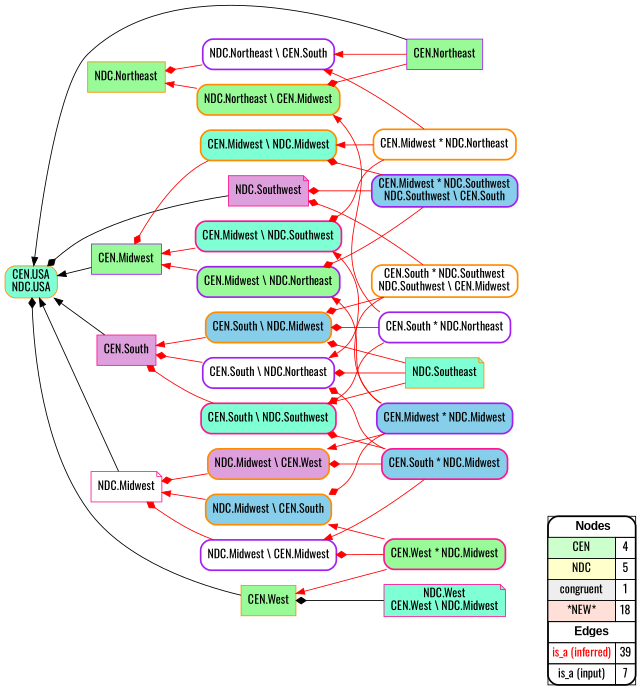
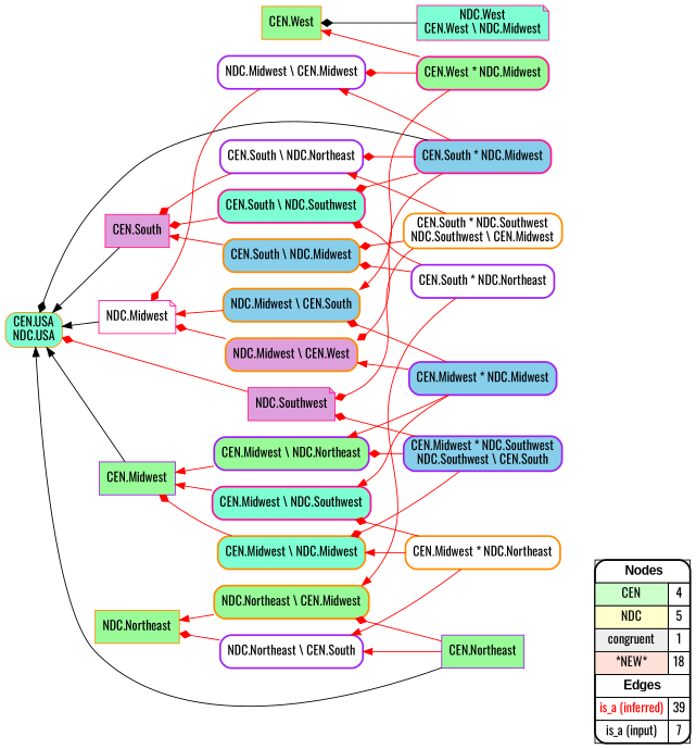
  digraph {
    fontname=Oswald
    rankdir=RL
    node [fillcolor=white fontname=Oswald shape=box style="filled,rounded,bold" color=darkorange]
    edge [arrowhead=diamond color="#FF0000" constraint=true fontname=Oswald penwidth=1 style=solid]
    n1 [label=<   <TABLE BORDER="0" CELLBORDER="1" CELLSPACING="0" CELLPADDING="4">  <TR> <TD COLSPAN="2"><font face="Arial Black"> Nodes</font></TD> </TR>  <TR>   <TD bgcolor="#CCFFCC" fontname="helvetica">CEN</TD>   <TD>4</TD>   </TR>  <TR>   <TD bgcolor="#FFFFCC" fontname="helvetica">NDC</TD>   <TD>5</TD>   </TR>  <TR>   <TD bgcolor="#EEEEEE" fontname="helvetica">congruent</TD>   <TD>1</TD>   </TR>  <TR>   <TD bgcolor="#FFE0D8" fontname="helvetica">*NEW*</TD>   <TD>18</TD>   </TR>  <TR> <TD COLSPAN="2"><font face = "Arial Black"> Edges </font></TD> </TR>  <TR>   <TD><font color ="#FF0000">is_a (inferred)</font></TD><TD>39</TD> </TR> <TR>   <TD><font color ="#000000">is_a (input)</font></TD><TD>7</TD> </TR> </TABLE>   > margin=0 color=""]
    "CEN.West" [fillcolor=palegreen style=filled]
    "CEN.USA\nNDC.USA" [fillcolor=aquamarine style="filled,rounded"]
    "CEN.Northeast" [color=purple fillcolor=palegreen style=filled]
    "NDC.Northeast \\ CEN.Midwest" [fillcolor=palegreen]
    "NDC.Northeast \\ CEN.South" [color=purple]
    "NDC.Northeast" [fillcolor=palegreen style=filled]
    "CEN.Midwest" [color=purple fillcolor=palegreen style=filled]
    "CEN.South" [color=deeppink fillcolor=plum style=filled]
    "NDC.West\nCEN.West \\ NDC.Midwest" [color=deeppink fillcolor=aquamarine shape=note style=filled]
-   "NDC.Southeast" [fillcolor=aquamarine shape=note style=filled]
    "CEN.South \\ NDC.Southwest" [color=deeppink fillcolor=aquamarine]
    "CEN.South \\ NDC.Northeast" [color=purple]
    "CEN.South \\ NDC.Midwest" [fillcolor=skyblue]
    "NDC.Midwest" [color=deeppink shape=note style=filled]
    "NDC.Southwest" [color=deeppink fillcolor=plum shape=note style=filled]
    "CEN.Midwest * NDC.Northeast"
    "CEN.Midwest \\ NDC.Southwest" [color=deeppink fillcolor=aquamarine]
    "CEN.Midwest \\ NDC.Midwest" [fillcolor=aquamarine]
    "CEN.South * NDC.Midwest" [color=deeppink fillcolor=skyblue]
    "NDC.Midwest \\ CEN.West" [fillcolor=plum]
    "NDC.Midwest \\ CEN.Midwest" [color=purple]
    "CEN.Midwest * NDC.Midwest" [color=purple fillcolor=skyblue]
    "NDC.Midwest \\ CEN.South" [fillcolor=skyblue]
    "CEN.Midwest \\ NDC.Northeast" [color=purple fillcolor=palegreen]
    "CEN.South * NDC.Southwest\nNDC.Southwest \\ CEN.Midwest"
    "CEN.West * NDC.Midwest" [color=deeppink fillcolor=palegreen]
    "CEN.South * NDC.Northeast" [color=purple]
    "CEN.Midwest * NDC.Southwest\nNDC.Southwest \\ CEN.South" [color=purple fillcolor=skyblue]
    subgraph sub_1 {
      rank=source
      n1
    }
-   "CEN.West" -> "CEN.USA\nNDC.USA" [color="#000000"]
+   "CEN.South * NDC.Midwest" -> "CEN.USA\nNDC.USA" [color="#000000"]
    "CEN.Northeast" -> "CEN.USA\nNDC.USA" [arrowhead=normal color="#000000"]
    "CEN.Northeast" -> "NDC.Northeast \\ CEN.Midwest"
    "CEN.Northeast" -> "NDC.Northeast \\ CEN.South" [arrowhead=normal]
    "NDC.Northeast \\ CEN.Midwest" -> "NDC.Northeast" [arrowhead=normal]
    "NDC.Northeast \\ CEN.South" -> "NDC.Northeast"
    "CEN.Midwest" -> "CEN.USA\nNDC.USA" [arrowhead=normal color="#000000"]
    "CEN.South" -> "CEN.USA\nNDC.USA" [arrowhead=normal color="#000000"]
    "NDC.West\nCEN.West \\ NDC.Midwest" -> "CEN.West" [color="#000000"]
-   "NDC.Southeast" -> "CEN.South \\ NDC.Southwest" [arrowhead=normal]
-   "NDC.Southeast" -> "CEN.South \\ NDC.Northeast"
-   "NDC.Southeast" -> "CEN.South \\ NDC.Midwest"
    "CEN.South \\ NDC.Southwest" -> "CEN.South"
    "CEN.South \\ NDC.Northeast" -> "CEN.South"
    "CEN.South \\ NDC.Midwest" -> "CEN.South" [arrowhead=normal]
    "NDC.Midwest" -> "CEN.USA\nNDC.USA" [arrowhead=normal color="#000000"]
-   "NDC.Southwest" -> "CEN.USA\nNDC.USA" [color="#000000"]
+   "NDC.Southwest" -> "CEN.USA\nNDC.USA"
    "CEN.Midwest * NDC.Northeast" -> "NDC.Northeast \\ CEN.South" [arrowhead=normal]
    "CEN.Midwest * NDC.Northeast" -> "CEN.Midwest \\ NDC.Southwest"
    "CEN.Midwest * NDC.Northeast" -> "CEN.Midwest \\ NDC.Midwest" [arrowhead=normal]
    "CEN.Midwest \\ NDC.Southwest" -> "CEN.Midwest" [arrowhead=normal]
    "CEN.Midwest \\ NDC.Midwest" -> "CEN.Midwest"
    "CEN.South * NDC.Midwest" -> "CEN.South \\ NDC.Southwest"
    "CEN.South * NDC.Midwest" -> "CEN.South \\ NDC.Northeast"
    "CEN.South * NDC.Midwest" -> "NDC.Midwest \\ CEN.West"
    "CEN.South * NDC.Midwest" -> "NDC.Midwest \\ CEN.Midwest" [arrowhead=normal]
    "NDC.Midwest \\ CEN.West" -> "NDC.Midwest"
    "NDC.Midwest \\ CEN.Midwest" -> "NDC.Midwest"
    "CEN.Midwest * NDC.Midwest" -> "CEN.Midwest \\ NDC.Southwest" [arrowhead=normal]
    "CEN.Midwest * NDC.Midwest" -> "NDC.Midwest \\ CEN.West" [arrowhead=normal]
    "CEN.Midwest * NDC.Midwest" -> "NDC.Midwest \\ CEN.South"
    "CEN.Midwest * NDC.Midwest" -> "CEN.Midwest \\ NDC.Northeast" [arrowhead=normal]
    "NDC.Midwest \\ CEN.South" -> "NDC.Midwest" [arrowhead=normal]
    "CEN.Midwest \\ NDC.Northeast" -> "CEN.Midwest" [arrowhead=normal]
    "CEN.South * NDC.Southwest\nNDC.Southwest \\ CEN.Midwest" -> "CEN.South \\ NDC.Northeast" [arrowhead=normal]
    "CEN.South * NDC.Southwest\nNDC.Southwest \\ CEN.Midwest" -> "CEN.South \\ NDC.Midwest"
    "CEN.South * NDC.Southwest\nNDC.Southwest \\ CEN.Midwest" -> "NDC.Southwest"
    "CEN.West * NDC.Midwest" -> "CEN.West" [arrowhead=normal]
    "CEN.West * NDC.Midwest" -> "NDC.Midwest \\ CEN.Midwest"
    "CEN.West * NDC.Midwest" -> "NDC.Midwest \\ CEN.South" [arrowhead=normal]
    "CEN.South * NDC.Northeast" -> "NDC.Northeast \\ CEN.Midwest" [arrowhead=normal]
    "CEN.South * NDC.Northeast" -> "CEN.South \\ NDC.Southwest"
    "CEN.South * NDC.Northeast" -> "CEN.South \\ NDC.Midwest"
    "CEN.Midwest * NDC.Southwest\nNDC.Southwest \\ CEN.South" -> "NDC.Southwest"
    "CEN.Midwest * NDC.Southwest\nNDC.Southwest \\ CEN.South" -> "CEN.Midwest \\ NDC.Midwest"
    "CEN.Midwest * NDC.Southwest\nNDC.Southwest \\ CEN.South" -> "CEN.Midwest \\ NDC.Northeast"
  }
